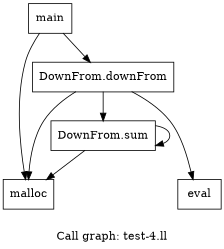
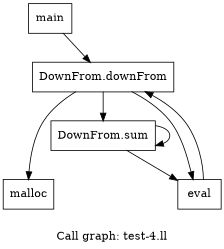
  digraph {
    label="Call graph: test-4.ll"
    node [shape=record]
    n1 [label="{malloc}"]
    n2 [label="{eval}"]
    n3 [label="{DownFrom.downFrom}"]
    n4 [label="{DownFrom.sum}"]
    n5 [label="{main}"]
+   n2 -> n3
    n3 -> n1
    n3 -> n2
    n3 -> n4
-   n4 -> n1
+   n4 -> n2
    n4 -> n4
-   n5 -> n1
    n5 -> n3
  }
